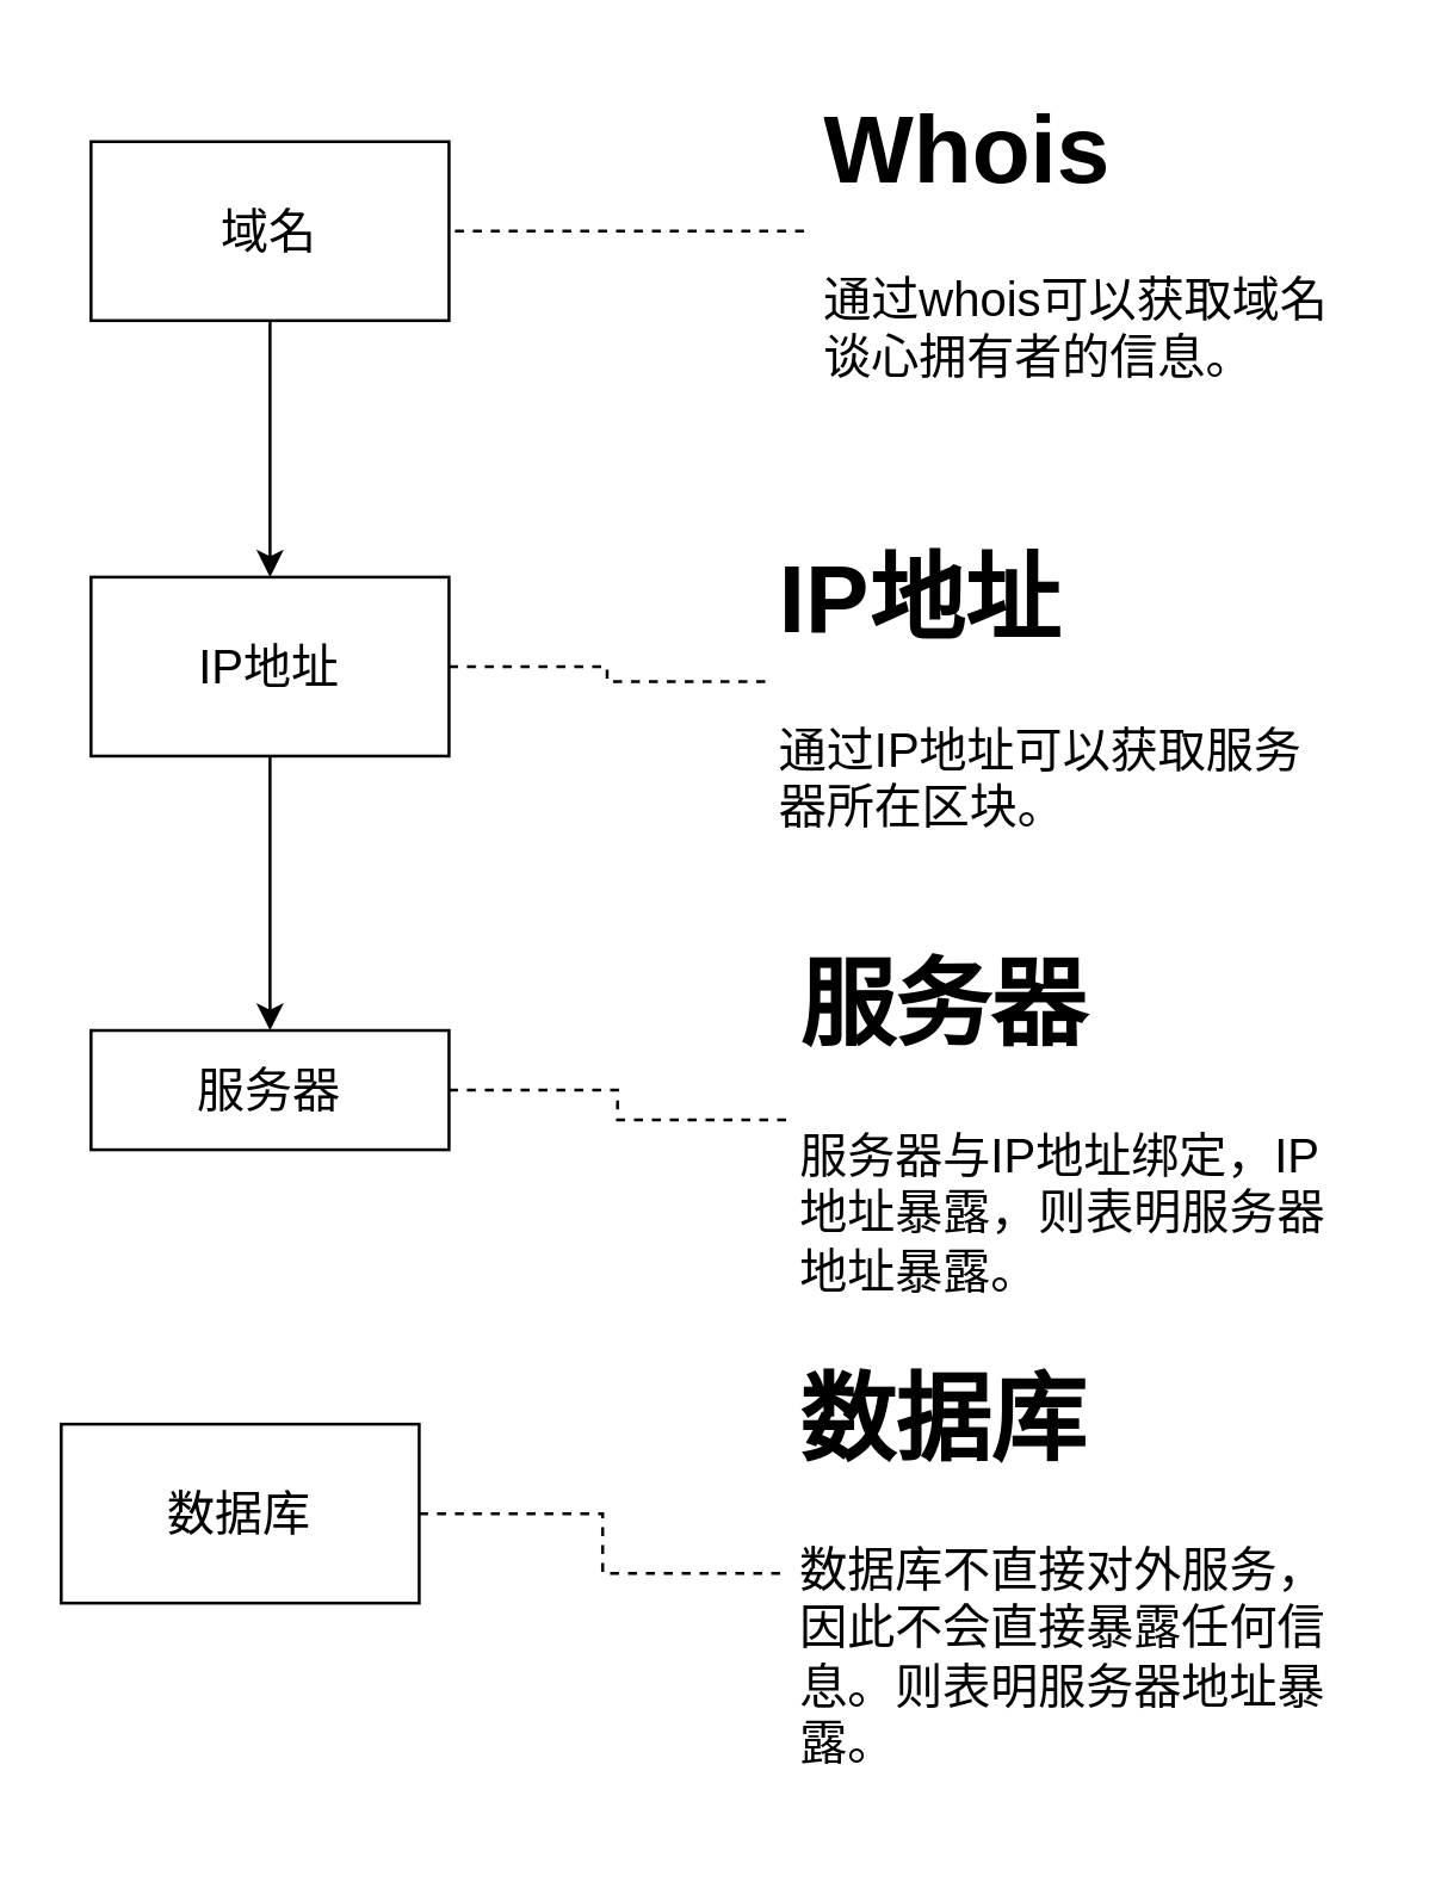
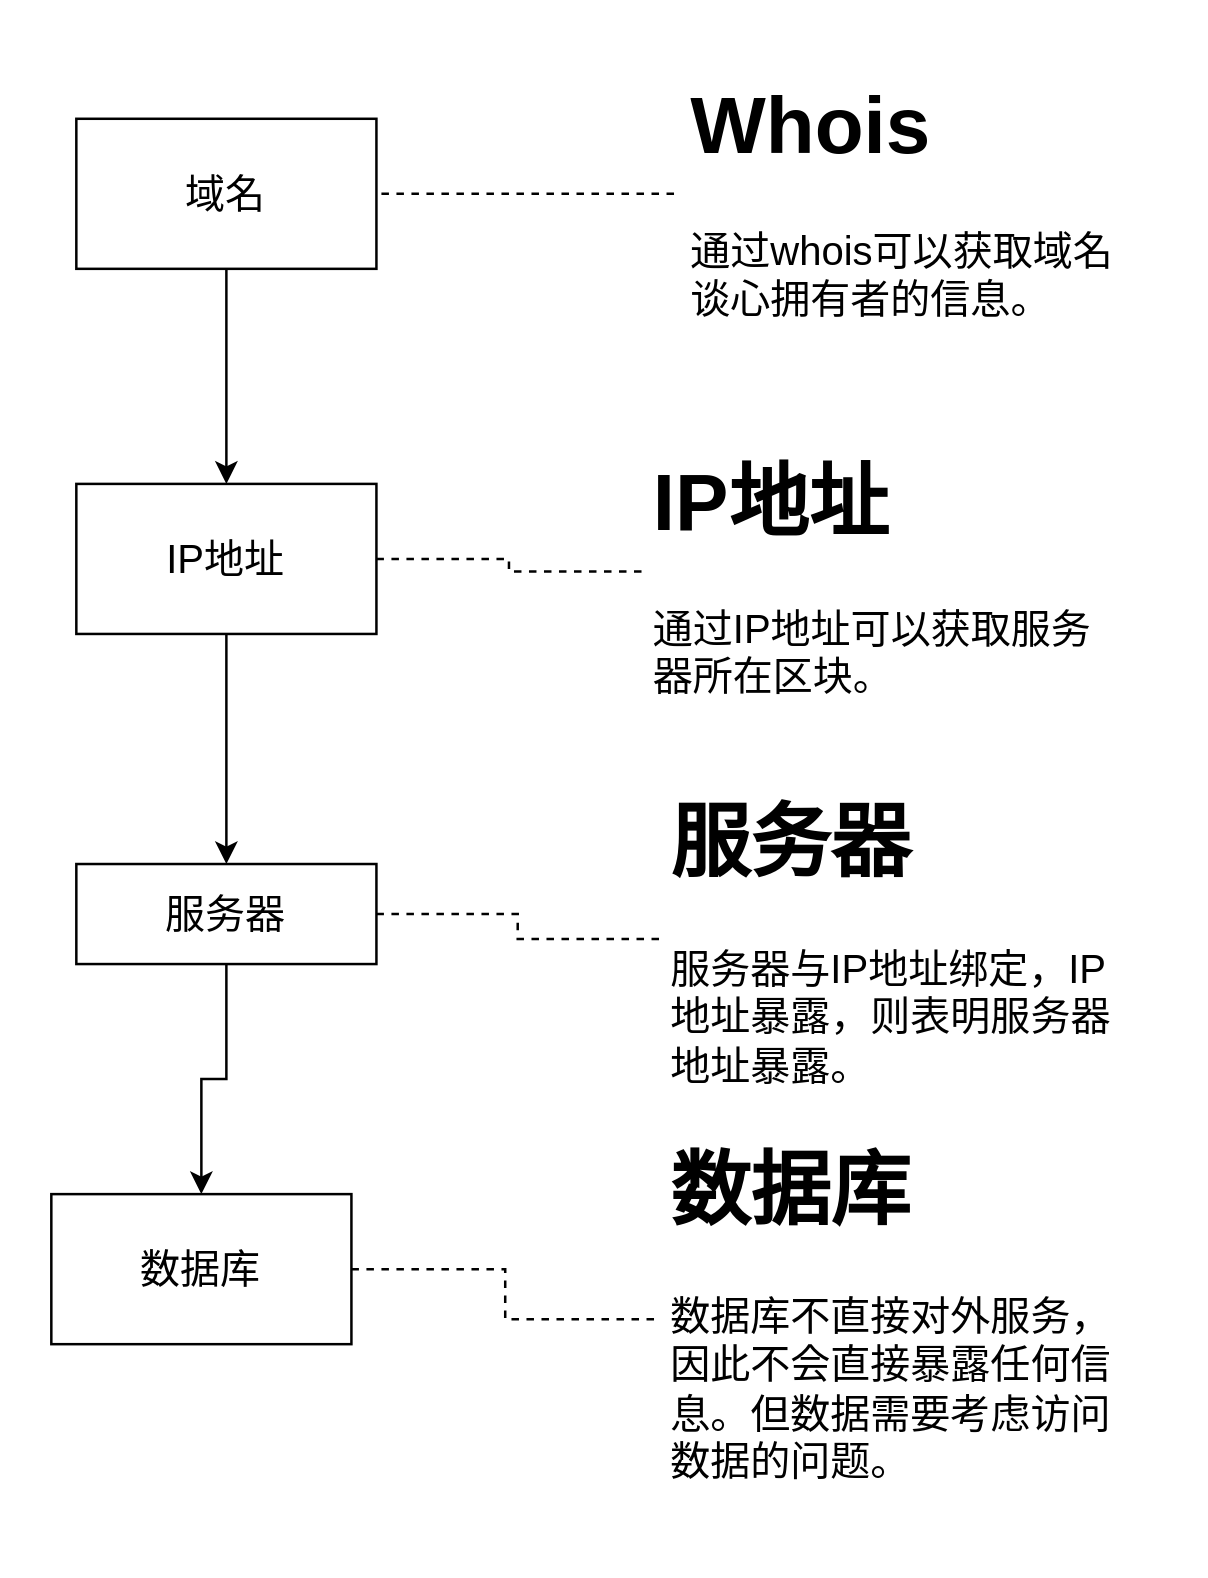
  <mxCell id="0" />
  <mxCell id="1" parent="0" />
  <mxCell id="2" value="&lt;h1&gt;Whois&lt;/h1&gt;&lt;div&gt;通过whois可以获取域名谈心拥有者的信息。&lt;/div&gt;" style="text;html=1;strokeColor=none;fillColor=none;spacing=5;spacingTop=-20;whiteSpace=wrap;overflow=hidden;rounded=0;fontSize=16;" vertex="1" parent="1"><mxGeometry x="271" y="20" width="190" height="114" as="geometry" /></mxCell>
  <mxCell id="3" value="" style="endArrow=none;dashed=1;html=1;fontSize=16;exitX=1;exitY=0.5;exitDx=0;exitDy=0;" edge="1" parent="1" target="2"><mxGeometry width="50" height="50" relative="1" as="geometry"><mxPoint x="152" y="77" as="sourcePoint" /><mxPoint x="229" y="53" as="targetPoint" /></mxGeometry></mxCell>
  <mxCell id="4" style="edgeStyle=orthogonalEdgeStyle;rounded=0;orthogonalLoop=1;jettySize=auto;html=1;exitX=0.5;exitY=1;exitDx=0;exitDy=0;fontSize=16;" edge="1" parent="1" source="5" target="8"><mxGeometry relative="1" as="geometry" /></mxCell>
  <mxCell id="5" value="&lt;span style=&quot;white-space: normal&quot;&gt;域名&lt;/span&gt;" style="rounded=0;whiteSpace=wrap;html=1;fontSize=16;" vertex="1" parent="1"><mxGeometry x="30" y="47" width="120" height="60" as="geometry" /></mxCell>
  <mxCell id="6" style="edgeStyle=orthogonalEdgeStyle;rounded=0;orthogonalLoop=1;jettySize=auto;html=1;exitX=0.5;exitY=1;exitDx=0;exitDy=0;entryX=0.5;entryY=0;entryDx=0;entryDy=0;fontSize=16;" edge="1" parent="1" source="8" target="11"><mxGeometry relative="1" as="geometry" /></mxCell>
  <mxCell id="7" style="edgeStyle=orthogonalEdgeStyle;rounded=0;orthogonalLoop=1;jettySize=auto;html=1;exitX=1;exitY=0.5;exitDx=0;exitDy=0;fontSize=16;endArrow=none;endFill=0;dashed=1;" edge="1" parent="1" source="8" target="14"><mxGeometry relative="1" as="geometry" /></mxCell>
  <mxCell id="8" value="&lt;span style=&quot;white-space: normal&quot;&gt;IP地址&lt;/span&gt;" style="rounded=0;whiteSpace=wrap;html=1;fontSize=16;" vertex="1" parent="1"><mxGeometry x="30" y="193" width="120" height="60" as="geometry" /></mxCell>
+ <mxCell id="9" style="edgeStyle=orthogonalEdgeStyle;rounded=0;orthogonalLoop=1;jettySize=auto;html=1;exitX=0.5;exitY=1;exitDx=0;exitDy=0;fontSize=16;" edge="1" parent="1" source="11" target="13"><mxGeometry relative="1" as="geometry" /></mxCell>
  <mxCell id="10" style="edgeStyle=orthogonalEdgeStyle;rounded=0;orthogonalLoop=1;jettySize=auto;html=1;exitX=1;exitY=0.5;exitDx=0;exitDy=0;dashed=1;endArrow=none;endFill=0;fontSize=16;" edge="1" parent="1" source="11" target="16"><mxGeometry relative="1" as="geometry" /></mxCell>
  <mxCell id="11" value="服务器" style="rounded=0;whiteSpace=wrap;html=1;fontSize=16;" vertex="1" parent="1"><mxGeometry x="30" y="345" width="120" height="40" as="geometry" /></mxCell>
  <mxCell id="12" style="edgeStyle=orthogonalEdgeStyle;rounded=0;orthogonalLoop=1;jettySize=auto;html=1;exitX=1;exitY=0.5;exitDx=0;exitDy=0;dashed=1;endArrow=none;endFill=0;fontSize=16;" edge="1" parent="1" source="13" target="15"><mxGeometry relative="1" as="geometry" /></mxCell>
  <mxCell id="13" value="数据库" style="rounded=0;whiteSpace=wrap;html=1;fontSize=16;" vertex="1" parent="1"><mxGeometry x="20" y="477" width="120" height="60" as="geometry" /></mxCell>
  <mxCell id="14" value="&lt;h1&gt;IP地址&lt;/h1&gt;&lt;div&gt;通过IP地址可以获取服务器所在区块。&lt;/div&gt;" style="text;html=1;strokeColor=none;fillColor=none;spacing=5;spacingTop=-20;whiteSpace=wrap;overflow=hidden;rounded=0;fontSize=16;" vertex="1" parent="1"><mxGeometry x="256" y="171" width="190" height="114" as="geometry" /></mxCell>
- <mxCell id="15" value="&lt;h1&gt;数据库&lt;/h1&gt;&lt;div&gt;数据库不直接对外服务，因此不会直接暴露任何信息。则表明服务器地址暴露。&lt;/div&gt;" style="text;html=1;strokeColor=none;fillColor=none;spacing=5;spacingTop=-20;whiteSpace=wrap;overflow=hidden;rounded=0;fontSize=16;" vertex="1" parent="1"><mxGeometry x="263" y="445.5" width="190" height="163" as="geometry" /></mxCell>
+ <mxCell id="15" value="&lt;h1&gt;数据库&lt;/h1&gt;&lt;div&gt;数据库不直接对外服务，因此不会直接暴露任何信息。但数据需要考虑访问数据的问题。&lt;/div&gt;" style="text;html=1;strokeColor=none;fillColor=none;spacing=5;spacingTop=-20;whiteSpace=wrap;overflow=hidden;rounded=0;fontSize=16;" vertex="1" parent="1"><mxGeometry x="263" y="445.5" width="190" height="163" as="geometry" /></mxCell>
  <mxCell id="16" value="&lt;h1&gt;服务器&lt;/h1&gt;&lt;div&gt;服务器与IP地址绑定，IP地址暴露，则表明服务器地址暴露。&lt;/div&gt;" style="text;html=1;strokeColor=none;fillColor=none;spacing=5;spacingTop=-20;whiteSpace=wrap;overflow=hidden;rounded=0;fontSize=16;" vertex="1" parent="1"><mxGeometry x="263" y="307" width="190" height="136" as="geometry" /></mxCell>
